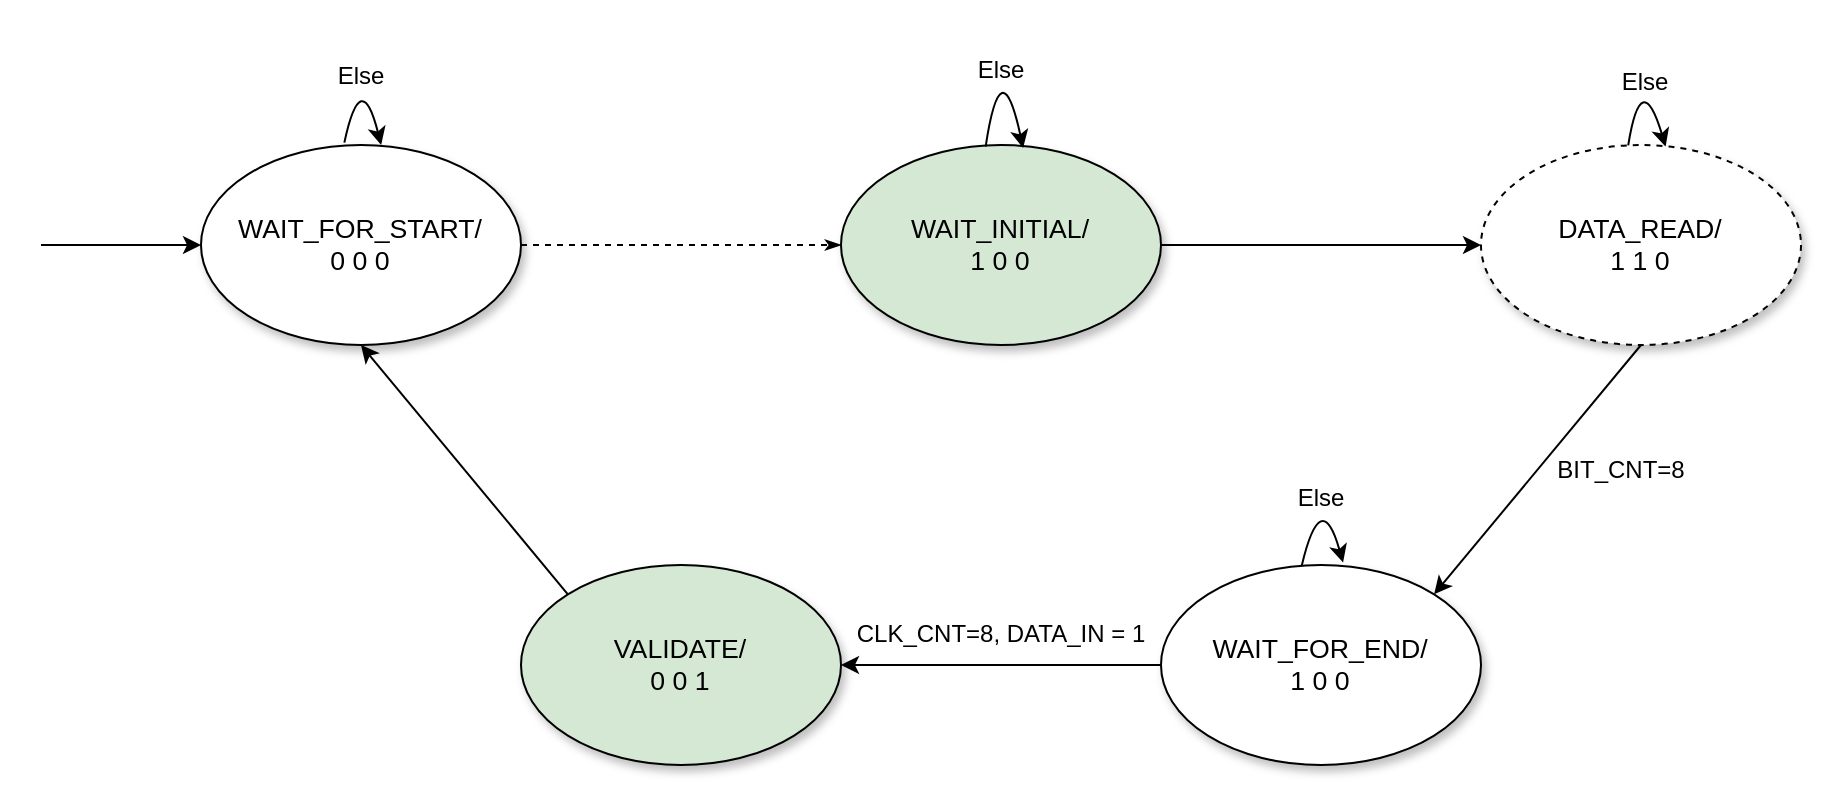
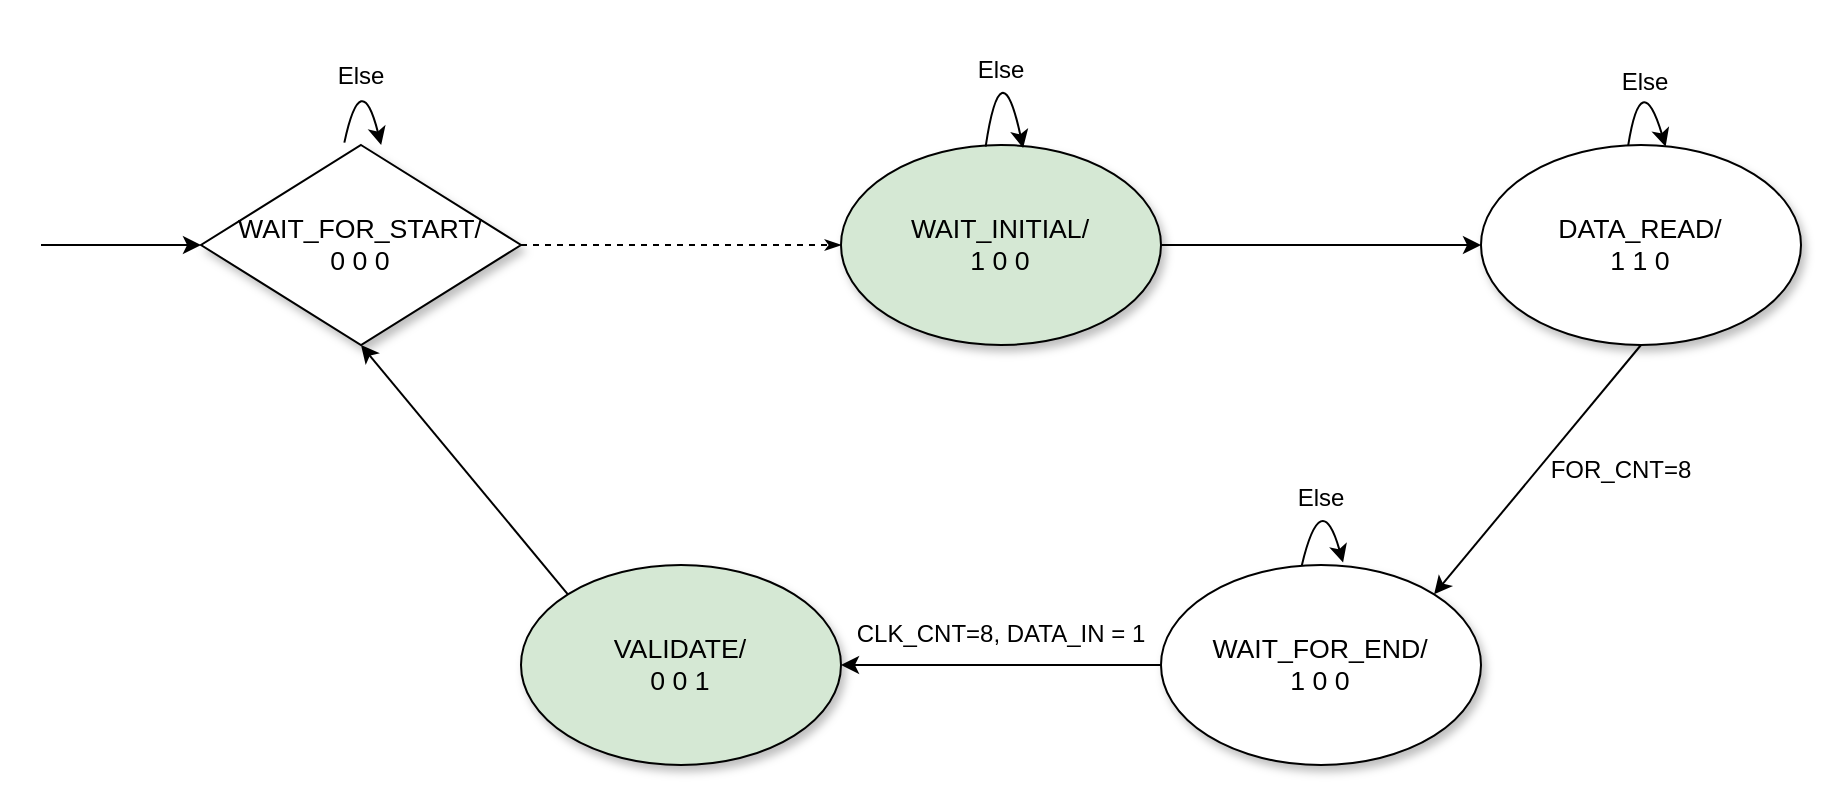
  <mxCell id="0" />
  <mxCell id="1" parent="0" />
  <mxCell id="2" value="" style="edgeStyle=none;rounded=1;html=1;labelBackgroundColor=none;startArrow=none;startFill=0;startSize=5;endArrow=classicThin;endFill=1;endSize=5;jettySize=auto;orthogonalLoop=1;strokeWidth=1;fontFamily=Verdana;fontSize=12;dashed=1;" parent="1" source="3" target="5" edge="1"><mxGeometry x="0.111" y="20" relative="1" as="geometry"><mxPoint as="offset" /></mxGeometry></mxCell>
- <mxCell id="3" value="&lt;span style=&quot;font-size:10.0pt;line-height:&lt;br/&gt;107%;font-family:&amp;quot;Aptos&amp;quot;,sans-serif;mso-ascii-theme-font:minor-latin;&lt;br/&gt;mso-fareast-font-family:Aptos;mso-fareast-theme-font:minor-latin;mso-hansi-theme-font:&lt;br/&gt;minor-latin;mso-bidi-font-family:&amp;quot;Times New Roman&amp;quot;;mso-bidi-theme-font:minor-bidi;&lt;br/&gt;mso-ansi-language:CS;mso-fareast-language:EN-US;mso-bidi-language:AR-SA&quot; lang=&quot;CS&quot;&gt;WAIT_FOR_START/&lt;br&gt;0 0 0&lt;/span&gt;" style="ellipse;whiteSpace=wrap;html=1;rounded=0;shadow=1;comic=0;labelBackgroundColor=none;strokeWidth=1;fontFamily=Verdana;fontSize=12;align=center;" parent="1" vertex="1"><mxGeometry x="100" y="72" width="160" height="100" as="geometry" /></mxCell>
+ <mxCell id="3" value="&lt;span style=&quot;font-size:10.0pt;line-height:&lt;br/&gt;107%;font-family:&amp;quot;Aptos&amp;quot;,sans-serif;mso-ascii-theme-font:minor-latin;&lt;br/&gt;mso-fareast-font-family:Aptos;mso-fareast-theme-font:minor-latin;mso-hansi-theme-font:&lt;br/&gt;minor-latin;mso-bidi-font-family:&amp;quot;Times New Roman&amp;quot;;mso-bidi-theme-font:minor-bidi;&lt;br/&gt;mso-ansi-language:CS;mso-fareast-language:EN-US;mso-bidi-language:AR-SA&quot; lang=&quot;CS&quot;&gt;WAIT_FOR_START/&lt;br&gt;0 0 0&lt;/span&gt;" style="rhombus;whiteSpace=wrap;html=1;shadow=1;comic=0;labelBackgroundColor=none;strokeWidth=1;fontFamily=Verdana;fontSize=12;align=center;" parent="1" vertex="1"><mxGeometry x="100" y="72" width="160" height="100" as="geometry" /></mxCell>
  <mxCell id="4" style="rounded=0;orthogonalLoop=1;jettySize=auto;html=1;exitX=1;exitY=0.5;exitDx=0;exitDy=0;entryX=0;entryY=0.5;entryDx=0;entryDy=0;" parent="1" source="5" target="7" edge="1"><mxGeometry relative="1" as="geometry"><mxPoint x="720" y="121.41" as="targetPoint" /><mxPoint x="590" y="121.41" as="sourcePoint" /></mxGeometry></mxCell>
  <mxCell id="5" value="&lt;span style=&quot;font-size:10.0pt;line-height:&lt;br/&gt;107%;font-family:&amp;quot;Aptos&amp;quot;,sans-serif;mso-ascii-theme-font:minor-latin;&lt;br/&gt;mso-fareast-font-family:Aptos;mso-fareast-theme-font:minor-latin;mso-hansi-theme-font:&lt;br/&gt;minor-latin;mso-bidi-font-family:&amp;quot;Times New Roman&amp;quot;;mso-bidi-theme-font:minor-bidi;&lt;br/&gt;mso-ansi-language:CS;mso-fareast-language:EN-US;mso-bidi-language:AR-SA&quot; lang=&quot;CS&quot;&gt;WAIT_INITIAL/&lt;/span&gt;&lt;div&gt;&lt;span style=&quot;font-size:10.0pt;line-height:&lt;br/&gt;107%;font-family:&amp;quot;Aptos&amp;quot;,sans-serif;mso-ascii-theme-font:minor-latin;&lt;br/&gt;mso-fareast-font-family:Aptos;mso-fareast-theme-font:minor-latin;mso-hansi-theme-font:&lt;br/&gt;minor-latin;mso-bidi-font-family:&amp;quot;Times New Roman&amp;quot;;mso-bidi-theme-font:minor-bidi;&lt;br/&gt;mso-ansi-language:CS;mso-fareast-language:EN-US;mso-bidi-language:AR-SA&quot; lang=&quot;CS&quot;&gt;1 0 0&lt;/span&gt;&lt;/div&gt;" style="ellipse;whiteSpace=wrap;html=1;rounded=0;shadow=1;comic=0;labelBackgroundColor=none;strokeWidth=1;fontFamily=Verdana;fontSize=12;align=center;fillColor=#d5e8d4;" parent="1" vertex="1"><mxGeometry x="420" y="72" width="160" height="100" as="geometry" /></mxCell>
  <mxCell id="6" style="rounded=0;orthogonalLoop=1;jettySize=auto;html=1;exitX=0.5;exitY=1;exitDx=0;exitDy=0;entryX=1;entryY=0;entryDx=0;entryDy=0;" parent="1" source="7" target="9" edge="1"><mxGeometry relative="1" as="geometry" /></mxCell>
- <mxCell id="7" value="&lt;span style=&quot;font-size:10.0pt;line-height:&lt;br/&gt;107%;font-family:&amp;quot;Aptos&amp;quot;,sans-serif;mso-ascii-theme-font:minor-latin;&lt;br/&gt;mso-fareast-font-family:Aptos;mso-fareast-theme-font:minor-latin;mso-hansi-theme-font:&lt;br/&gt;minor-latin;mso-bidi-font-family:&amp;quot;Times New Roman&amp;quot;;mso-bidi-theme-font:minor-bidi;&lt;br/&gt;mso-ansi-language:CS;mso-fareast-language:EN-US;mso-bidi-language:AR-SA&quot; lang=&quot;CS&quot;&gt;DATA_READ/&lt;/span&gt;&lt;div&gt;&lt;span style=&quot;font-size:10.0pt;line-height:&lt;br/&gt;107%;font-family:&amp;quot;Aptos&amp;quot;,sans-serif;mso-ascii-theme-font:minor-latin;&lt;br/&gt;mso-fareast-font-family:Aptos;mso-fareast-theme-font:minor-latin;mso-hansi-theme-font:&lt;br/&gt;minor-latin;mso-bidi-font-family:&amp;quot;Times New Roman&amp;quot;;mso-bidi-theme-font:minor-bidi;&lt;br/&gt;mso-ansi-language:CS;mso-fareast-language:EN-US;mso-bidi-language:AR-SA&quot; lang=&quot;CS&quot;&gt;1 1 0&lt;/span&gt;&lt;/div&gt;" style="ellipse;whiteSpace=wrap;html=1;rounded=0;shadow=1;comic=0;labelBackgroundColor=none;strokeWidth=1;fontFamily=Verdana;fontSize=12;align=center;dashed=1;" parent="1" vertex="1"><mxGeometry x="740" y="72" width="160" height="100" as="geometry" /></mxCell>
+ <mxCell id="7" value="&lt;span style=&quot;font-size:10.0pt;line-height:&lt;br/&gt;107%;font-family:&amp;quot;Aptos&amp;quot;,sans-serif;mso-ascii-theme-font:minor-latin;&lt;br/&gt;mso-fareast-font-family:Aptos;mso-fareast-theme-font:minor-latin;mso-hansi-theme-font:&lt;br/&gt;minor-latin;mso-bidi-font-family:&amp;quot;Times New Roman&amp;quot;;mso-bidi-theme-font:minor-bidi;&lt;br/&gt;mso-ansi-language:CS;mso-fareast-language:EN-US;mso-bidi-language:AR-SA&quot; lang=&quot;CS&quot;&gt;DATA_READ/&lt;/span&gt;&lt;div&gt;&lt;span style=&quot;font-size:10.0pt;line-height:&lt;br/&gt;107%;font-family:&amp;quot;Aptos&amp;quot;,sans-serif;mso-ascii-theme-font:minor-latin;&lt;br/&gt;mso-fareast-font-family:Aptos;mso-fareast-theme-font:minor-latin;mso-hansi-theme-font:&lt;br/&gt;minor-latin;mso-bidi-font-family:&amp;quot;Times New Roman&amp;quot;;mso-bidi-theme-font:minor-bidi;&lt;br/&gt;mso-ansi-language:CS;mso-fareast-language:EN-US;mso-bidi-language:AR-SA&quot; lang=&quot;CS&quot;&gt;1 1 0&lt;/span&gt;&lt;/div&gt;" style="ellipse;whiteSpace=wrap;html=1;rounded=0;shadow=1;comic=0;labelBackgroundColor=none;strokeWidth=1;fontFamily=Verdana;fontSize=12;align=center;" parent="1" vertex="1"><mxGeometry x="740" y="72" width="160" height="100" as="geometry" /></mxCell>
  <mxCell id="8" style="edgeStyle=orthogonalEdgeStyle;rounded=0;orthogonalLoop=1;jettySize=auto;html=1;exitX=0;exitY=0.5;exitDx=0;exitDy=0;entryX=1;entryY=0.5;entryDx=0;entryDy=0;" parent="1" source="9" target="11" edge="1"><mxGeometry relative="1" as="geometry" /></mxCell>
  <mxCell id="9" value="&lt;span style=&quot;font-size:10.0pt;line-height:&lt;br/&gt;107%;font-family:&amp;quot;Aptos&amp;quot;,sans-serif;mso-ascii-theme-font:minor-latin;&lt;br/&gt;mso-fareast-font-family:Aptos;mso-fareast-theme-font:minor-latin;mso-hansi-theme-font:&lt;br/&gt;minor-latin;mso-bidi-font-family:&amp;quot;Times New Roman&amp;quot;;mso-bidi-theme-font:minor-bidi;&lt;br/&gt;mso-ansi-language:CS;mso-fareast-language:EN-US;mso-bidi-language:AR-SA&quot; lang=&quot;CS&quot;&gt;WAIT_FOR_END/&lt;/span&gt;&lt;div&gt;&lt;span style=&quot;font-size:10.0pt;line-height:&lt;br/&gt;107%;font-family:&amp;quot;Aptos&amp;quot;,sans-serif;mso-ascii-theme-font:minor-latin;&lt;br/&gt;mso-fareast-font-family:Aptos;mso-fareast-theme-font:minor-latin;mso-hansi-theme-font:&lt;br/&gt;minor-latin;mso-bidi-font-family:&amp;quot;Times New Roman&amp;quot;;mso-bidi-theme-font:minor-bidi;&lt;br/&gt;mso-ansi-language:CS;mso-fareast-language:EN-US;mso-bidi-language:AR-SA&quot; lang=&quot;CS&quot;&gt;1 0 0&lt;/span&gt;&lt;/div&gt;" style="ellipse;whiteSpace=wrap;html=1;rounded=0;shadow=1;comic=0;labelBackgroundColor=none;strokeWidth=1;fontFamily=Verdana;fontSize=12;align=center;" parent="1" vertex="1"><mxGeometry x="580" y="282" width="160" height="100" as="geometry" /></mxCell>
  <mxCell id="10" style="rounded=0;orthogonalLoop=1;jettySize=auto;html=1;exitX=0;exitY=0;exitDx=0;exitDy=0;entryX=0.5;entryY=1;entryDx=0;entryDy=0;" parent="1" source="11" target="3" edge="1"><mxGeometry relative="1" as="geometry" /></mxCell>
  <mxCell id="11" value="&lt;span style=&quot;font-size:10.0pt;line-height:&lt;br/&gt;107%;font-family:&amp;quot;Aptos&amp;quot;,sans-serif;mso-ascii-theme-font:minor-latin;&lt;br/&gt;mso-fareast-font-family:Aptos;mso-fareast-theme-font:minor-latin;mso-hansi-theme-font:&lt;br/&gt;minor-latin;mso-bidi-font-family:&amp;quot;Times New Roman&amp;quot;;mso-bidi-theme-font:minor-bidi;&lt;br/&gt;mso-ansi-language:CS;mso-fareast-language:EN-US;mso-bidi-language:AR-SA&quot; lang=&quot;CS&quot;&gt;VALIDATE/&lt;/span&gt;&lt;div&gt;&lt;span style=&quot;font-size:10.0pt;line-height:&lt;br/&gt;107%;font-family:&amp;quot;Aptos&amp;quot;,sans-serif;mso-ascii-theme-font:minor-latin;&lt;br/&gt;mso-fareast-font-family:Aptos;mso-fareast-theme-font:minor-latin;mso-hansi-theme-font:&lt;br/&gt;minor-latin;mso-bidi-font-family:&amp;quot;Times New Roman&amp;quot;;mso-bidi-theme-font:minor-bidi;&lt;br/&gt;mso-ansi-language:CS;mso-fareast-language:EN-US;mso-bidi-language:AR-SA&quot; lang=&quot;CS&quot;&gt;0 0 1&lt;/span&gt;&lt;/div&gt;" style="ellipse;whiteSpace=wrap;html=1;rounded=0;shadow=1;comic=0;labelBackgroundColor=none;strokeWidth=1;fontFamily=Verdana;fontSize=12;align=center;fillColor=#d5e8d4;" parent="1" vertex="1"><mxGeometry x="260" y="282" width="160" height="100" as="geometry" /></mxCell>
- <mxCell id="12" value="BIT_CNT=8" style="text;html=1;align=center;verticalAlign=middle;resizable=0;points=[];autosize=1;strokeColor=none;fillColor=none;" parent="1" vertex="1"><mxGeometry x="765" y="220" width="90" height="30" as="geometry" /></mxCell>
+ <mxCell id="12" value="FOR_CNT=8" style="text;html=1;align=center;verticalAlign=middle;resizable=0;points=[];autosize=1;strokeColor=none;fillColor=none;" parent="1" vertex="1"><mxGeometry x="765" y="220" width="90" height="30" as="geometry" /></mxCell>
  <mxCell id="13" value="" style="endArrow=classic;html=1;rounded=0;exitX=0.452;exitY=0.008;exitDx=0;exitDy=0;exitPerimeter=0;edgeStyle=orthogonalEdgeStyle;curved=1;entryX=0.569;entryY=0.015;entryDx=0;entryDy=0;entryPerimeter=0;" parent="1" source="5" target="5" edge="1"><mxGeometry width="50" height="50" relative="1" as="geometry"><mxPoint x="510" y="192" as="sourcePoint" /><mxPoint x="560" y="142" as="targetPoint" /><Array as="points"><mxPoint x="500" y="22" /></Array></mxGeometry></mxCell>
  <mxCell id="14" value="" style="endArrow=classic;html=1;rounded=0;exitX=0.448;exitY=-0.012;exitDx=0;exitDy=0;exitPerimeter=0;entryX=0.563;entryY=0;entryDx=0;entryDy=0;entryPerimeter=0;edgeStyle=orthogonalEdgeStyle;curved=1;" parent="1" source="3" target="3" edge="1"><mxGeometry width="50" height="50" relative="1" as="geometry"><mxPoint x="160" y="52" as="sourcePoint" /><mxPoint x="210" y="2" as="targetPoint" /><Array as="points"><mxPoint x="180" y="32" /></Array></mxGeometry></mxCell>
  <mxCell id="15" value="" style="endArrow=classic;html=1;rounded=0;exitX=0.46;exitY=0.002;exitDx=0;exitDy=0;exitPerimeter=0;entryX=0.577;entryY=0.008;entryDx=0;entryDy=0;entryPerimeter=0;edgeStyle=orthogonalEdgeStyle;curved=1;" parent="1" source="7" target="7" edge="1"><mxGeometry width="50" height="50" relative="1" as="geometry"><mxPoint x="810" y="42" as="sourcePoint" /><mxPoint x="860" y="-8" as="targetPoint" /><Array as="points"><mxPoint x="820" y="32" /></Array></mxGeometry></mxCell>
  <mxCell id="16" value="" style="endArrow=classic;html=1;rounded=0;exitX=0.44;exitY=0.002;exitDx=0;exitDy=0;exitPerimeter=0;entryX=0.569;entryY=-0.012;entryDx=0;entryDy=0;entryPerimeter=0;edgeStyle=orthogonalEdgeStyle;curved=1;" parent="1" source="9" target="9" edge="1"><mxGeometry width="50" height="50" relative="1" as="geometry"><mxPoint x="510" y="192" as="sourcePoint" /><mxPoint x="560" y="142" as="targetPoint" /><Array as="points"><mxPoint x="660" y="242" /></Array></mxGeometry></mxCell>
  <mxCell id="17" value="" style="endArrow=classic;html=1;rounded=0;entryX=0;entryY=0.5;entryDx=0;entryDy=0;" parent="1" target="3" edge="1"><mxGeometry width="50" height="50" relative="1" as="geometry"><mxPoint x="20" y="122" as="sourcePoint" /><mxPoint x="160" y="142" as="targetPoint" /></mxGeometry></mxCell>
  <mxCell id="18" value="Else" style="text;html=1;align=center;verticalAlign=middle;resizable=0;points=[];autosize=1;strokeColor=none;fillColor=none;" parent="1" vertex="1"><mxGeometry x="155" y="23" width="50" height="30" as="geometry" /></mxCell>
  <mxCell id="19" value="Else" style="text;html=1;align=center;verticalAlign=middle;resizable=0;points=[];autosize=1;strokeColor=none;fillColor=none;" parent="1" vertex="1"><mxGeometry x="475" y="20" width="50" height="30" as="geometry" /></mxCell>
  <mxCell id="20" value="Else" style="text;html=1;align=center;verticalAlign=middle;resizable=0;points=[];autosize=1;strokeColor=none;fillColor=none;" parent="1" vertex="1"><mxGeometry x="635" y="234" width="50" height="30" as="geometry" /></mxCell>
  <mxCell id="21" value="Else" style="text;html=1;align=center;verticalAlign=middle;resizable=0;points=[];autosize=1;strokeColor=none;fillColor=none;" parent="1" vertex="1"><mxGeometry x="797" y="26" width="50" height="30" as="geometry" /></mxCell>
  <mxCell id="22" value="CLK_CNT=8, DATA_IN = 1" style="text;html=1;align=center;verticalAlign=middle;resizable=0;points=[];autosize=1;strokeColor=none;fillColor=none;" parent="1" vertex="1"><mxGeometry x="415" y="302" width="170" height="30" as="geometry" /></mxCell>
